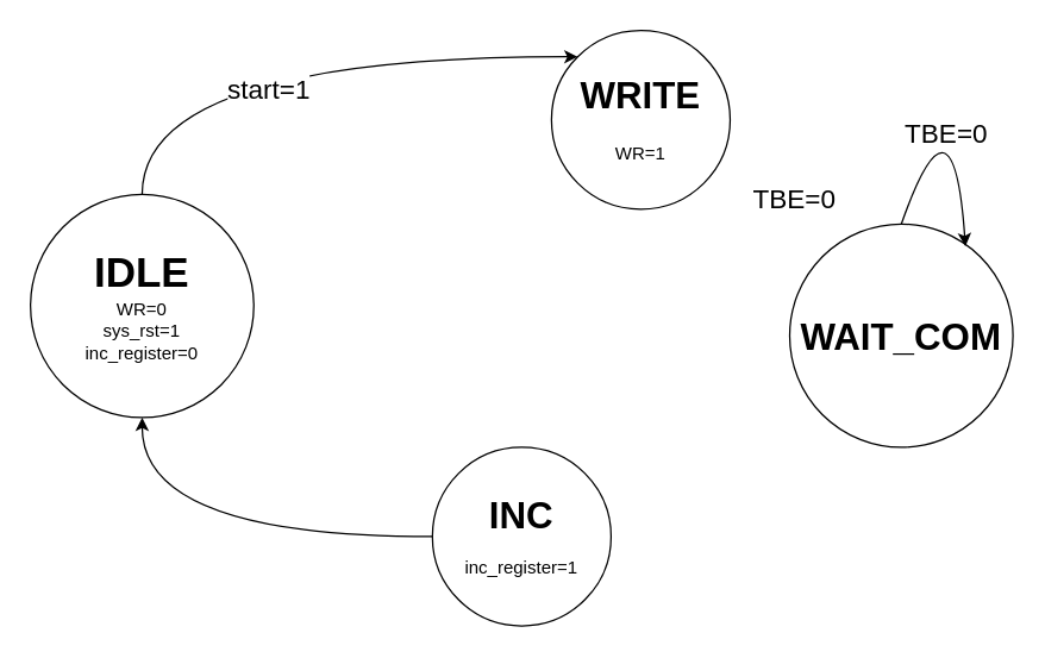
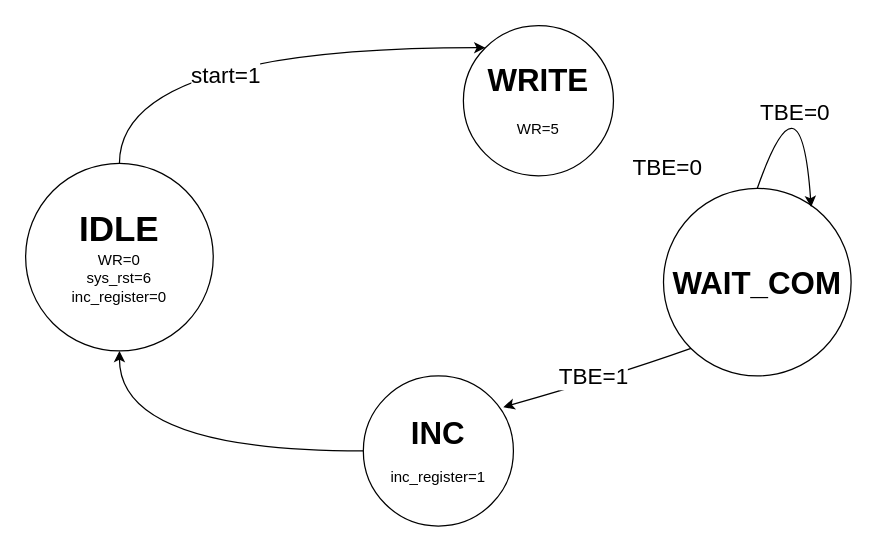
  <mxCell id="0" />
  <mxCell id="1" parent="0" />
- <mxCell id="2" value="&lt;font style=&quot;font-size: 28px&quot;&gt;&lt;b&gt;IDLE&lt;/b&gt;&lt;/font&gt;&lt;br&gt;WR=0&lt;br&gt;sys_rst=1&lt;br&gt;inc_register=0" style="ellipse;whiteSpace=wrap;html=1;aspect=fixed;" parent="1" vertex="1"><mxGeometry x="20" y="130" width="150" height="150" as="geometry" /></mxCell>
- <mxCell id="3" value="&lt;font&gt;&lt;font style=&quot;font-size: 25px&quot;&gt;&lt;b&gt;WRITE&lt;/b&gt;&lt;/font&gt;&lt;br&gt;&lt;span style=&quot;font-size: 12px&quot;&gt;WR=1&lt;/span&gt;&lt;br&gt;&lt;/font&gt;" style="ellipse;whiteSpace=wrap;html=1;aspect=fixed;fontSize=28;" parent="1" vertex="1"><mxGeometry x="370" y="20" width="120" height="120" as="geometry" /></mxCell>
+ <mxCell id="2" value="&lt;font style=&quot;font-size: 28px&quot;&gt;&lt;b&gt;IDLE&lt;/b&gt;&lt;/font&gt;&lt;br&gt;WR=0&lt;br&gt;sys_rst=6&lt;br&gt;inc_register=0" style="ellipse;whiteSpace=wrap;html=1;aspect=fixed;" parent="1" vertex="1"><mxGeometry x="20" y="130" width="150" height="150" as="geometry" /></mxCell>
+ <mxCell id="3" value="&lt;font&gt;&lt;font style=&quot;font-size: 25px&quot;&gt;&lt;b&gt;WRITE&lt;/b&gt;&lt;/font&gt;&lt;br&gt;&lt;span style=&quot;font-size: 12px&quot;&gt;WR=5&lt;/span&gt;&lt;br&gt;&lt;/font&gt;" style="ellipse;whiteSpace=wrap;html=1;aspect=fixed;fontSize=28;" parent="1" vertex="1"><mxGeometry x="370" y="20" width="120" height="120" as="geometry" /></mxCell>
  <mxCell id="4" value="&lt;font style=&quot;font-size: 25px&quot;&gt;&lt;b&gt;WAIT_COM&lt;/b&gt;&lt;/font&gt;" style="ellipse;whiteSpace=wrap;html=1;aspect=fixed;fontSize=28;" parent="1" vertex="1"><mxGeometry x="530" y="150" width="150" height="150" as="geometry" /></mxCell>
  <mxCell id="5" value="&lt;b&gt;INC&lt;/b&gt;&lt;br style=&quot;font-size: 24px&quot;&gt;&lt;font style=&quot;font-size: 12px&quot;&gt;inc_register=1&lt;/font&gt;" style="ellipse;whiteSpace=wrap;html=1;aspect=fixed;fontSize=25;" parent="1" vertex="1"><mxGeometry x="290" y="300" width="120" height="120" as="geometry" /></mxCell>
  <mxCell id="6" value="" style="endArrow=classic;html=1;rounded=0;fontSize=12;exitX=0.5;exitY=0;exitDx=0;exitDy=0;entryX=0;entryY=0;entryDx=0;entryDy=0;edgeStyle=orthogonalEdgeStyle;curved=1;" parent="1" source="2" target="3" edge="1"><mxGeometry width="50" height="50" relative="1" as="geometry"><mxPoint x="310" y="240" as="sourcePoint" /><mxPoint x="360" y="190" as="targetPoint" /><Array as="points"><mxPoint x="95" y="38" /></Array></mxGeometry></mxCell>
  <mxCell id="7" value="&lt;font style=&quot;font-size: 18px&quot;&gt;start=1&lt;/font&gt;" style="edgeLabel;html=1;align=center;verticalAlign=middle;resizable=0;points=[];fontSize=12;" parent="6" vertex="1" connectable="0"><mxGeometry x="0.03" y="-25" relative="1" as="geometry"><mxPoint x="-21" y="-3" as="offset" /></mxGeometry></mxCell>
  <mxCell id="8" value="TBE=0" style="text;html=1;align=center;verticalAlign=middle;resizable=0;points=[];autosize=1;strokeColor=none;fillColor=none;fontSize=18;" parent="1" vertex="1"><mxGeometry x="498" y="119" width="70" height="30" as="geometry" /></mxCell>
+ <mxCell id="9" value="" style="endArrow=classic;html=1;rounded=0;fontSize=18;curved=1;exitX=0;exitY=1;exitDx=0;exitDy=0;entryX=0.933;entryY=0.208;entryDx=0;entryDy=0;entryPerimeter=0;" parent="1" source="4" target="5" edge="1"><mxGeometry width="50" height="50" relative="1" as="geometry"><mxPoint x="310" y="230" as="sourcePoint" /><mxPoint x="360" y="180" as="targetPoint" /><Array as="points"><mxPoint x="490" y="300" /></Array></mxGeometry></mxCell>
+ <mxCell id="10" value="TBE=1" style="edgeLabel;html=1;align=center;verticalAlign=middle;resizable=0;points=[];fontSize=18;" parent="9" vertex="1" connectable="0"><mxGeometry x="0.229" y="-1" relative="1" as="geometry"><mxPoint x="14" y="-7" as="offset" /></mxGeometry></mxCell>
  <mxCell id="11" value="" style="endArrow=classic;html=1;rounded=0;fontSize=18;curved=1;exitX=0;exitY=0.5;exitDx=0;exitDy=0;edgeStyle=orthogonalEdgeStyle;" parent="1" source="5" target="2" edge="1"><mxGeometry width="50" height="50" relative="1" as="geometry"><mxPoint x="310" y="230" as="sourcePoint" /><mxPoint x="360" y="180" as="targetPoint" /></mxGeometry></mxCell>
  <mxCell id="12" value="" style="endArrow=classic;html=1;rounded=0;exitX=0.5;exitY=0;exitDx=0;exitDy=0;entryX=0.787;entryY=0.1;entryDx=0;entryDy=0;entryPerimeter=0;edgeStyle=orthogonalEdgeStyle;curved=1;" edge="1" parent="1" source="4" target="4"><mxGeometry width="50" height="50" relative="1" as="geometry"><mxPoint x="310" y="200" as="sourcePoint" /><mxPoint x="360" y="150" as="targetPoint" /><Array as="points"><mxPoint x="640" y="50" /></Array></mxGeometry></mxCell>
  <mxCell id="13" value="TBE=0" style="text;html=1;align=center;verticalAlign=middle;resizable=0;points=[];autosize=1;strokeColor=none;fillColor=none;fontSize=18;" vertex="1" parent="1"><mxGeometry x="600" y="75" width="70" height="30" as="geometry" /></mxCell>
